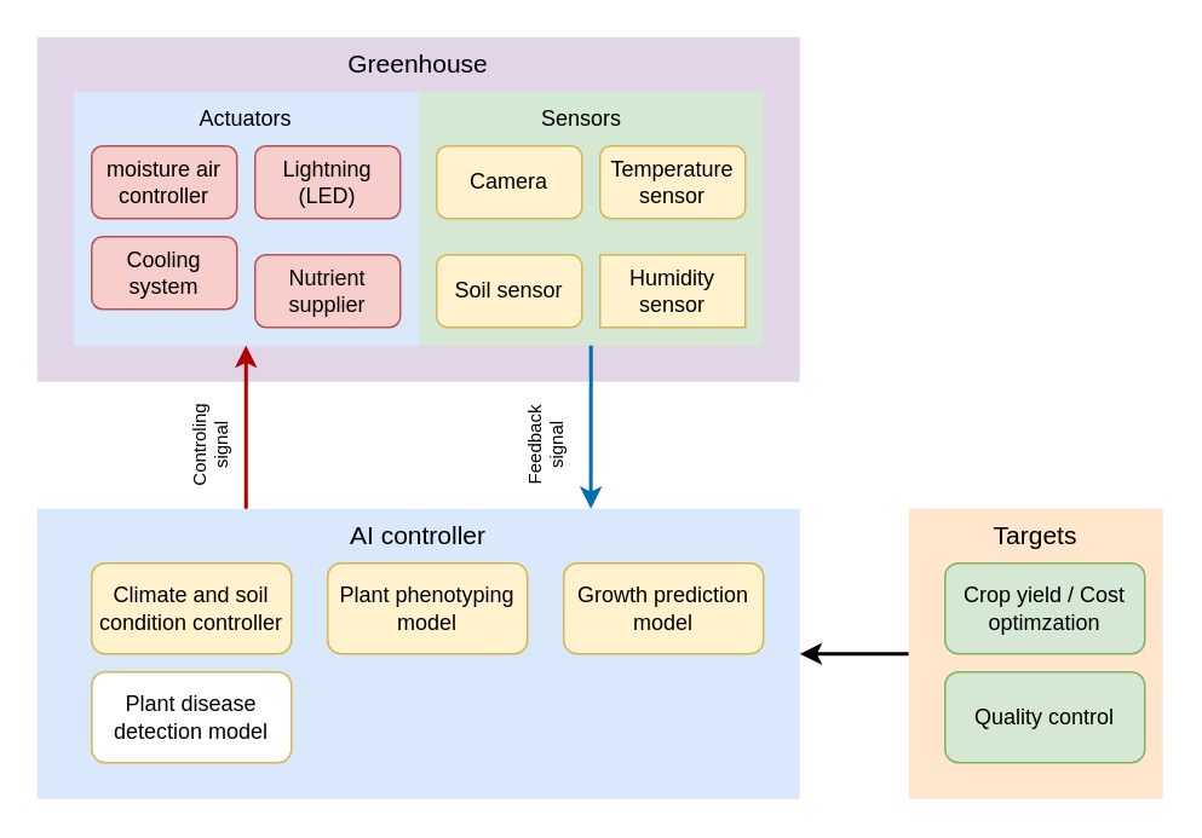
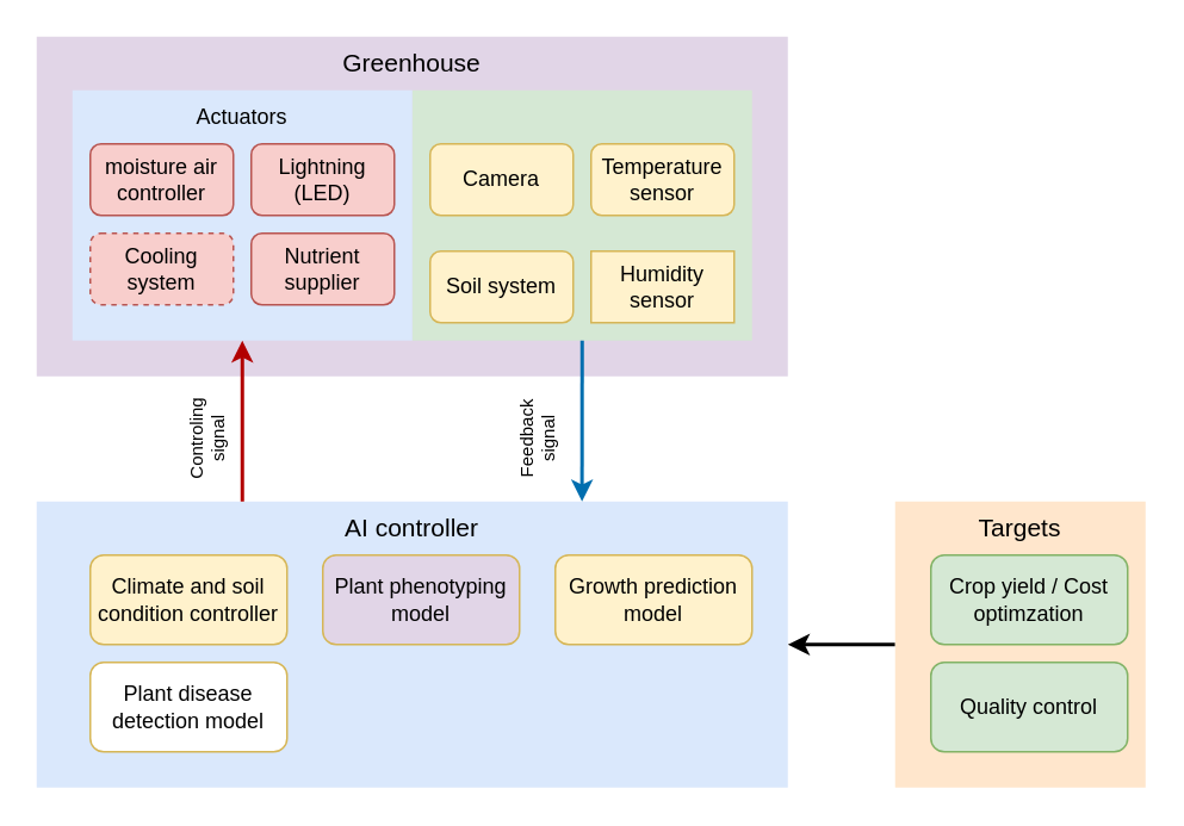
  <mxCell id="0" />
  <mxCell id="1" parent="0" />
  <mxCell id="2" style="edgeStyle=orthogonalEdgeStyle;rounded=0;orthogonalLoop=1;jettySize=auto;html=1;entryX=1;entryY=0.5;entryDx=0;entryDy=0;strokeWidth=2;fontSize=14;" edge="1" parent="1" source="3" target="17"><mxGeometry relative="1" as="geometry" /></mxCell>
  <mxCell id="3" value="" style="rounded=0;whiteSpace=wrap;html=1;fontSize=12;fillColor=#ffe6cc;strokeColor=none;" vertex="1" parent="1"><mxGeometry x="500" y="280" width="140" height="160" as="geometry" /></mxCell>
  <mxCell id="4" value="" style="rounded=0;whiteSpace=wrap;html=1;fillColor=#e1d5e7;strokeColor=none;" vertex="1" parent="1"><mxGeometry x="20" y="20" width="420" height="190" as="geometry" /></mxCell>
  <mxCell id="5" value="" style="rounded=0;whiteSpace=wrap;html=1;fillColor=#d5e8d4;strokeColor=none;" vertex="1" parent="1"><mxGeometry x="230" y="50" width="190" height="140" as="geometry" /></mxCell>
  <mxCell id="6" value="" style="rounded=0;whiteSpace=wrap;html=1;fillColor=#dae8fc;strokeColor=none;" vertex="1" parent="1"><mxGeometry x="40" y="50" width="190" height="140" as="geometry" /></mxCell>
  <mxCell id="7" value="Lightning (LED)" style="rounded=1;whiteSpace=wrap;html=1;fillColor=#f8cecc;strokeColor=#b85450;" vertex="1" parent="1"><mxGeometry x="140" y="80" width="80" height="40" as="geometry" /></mxCell>
  <mxCell id="8" value="Actuators" style="text;html=1;strokeColor=none;fillColor=none;align=center;verticalAlign=middle;whiteSpace=wrap;rounded=0;" vertex="1" parent="1"><mxGeometry x="95" y="50" width="80" height="30" as="geometry" /></mxCell>
- <mxCell id="9" value="Cooling system" style="rounded=1;whiteSpace=wrap;html=1;fillColor=#f8cecc;strokeColor=#b85450;" vertex="1" parent="1"><mxGeometry x="50" y="130" width="80" height="40" as="geometry" /></mxCell>
+ <mxCell id="9" value="Cooling system" style="rounded=1;whiteSpace=wrap;html=1;fillColor=#f8cecc;strokeColor=#b85450;dashed=1;" vertex="1" parent="1"><mxGeometry x="50" y="130" width="80" height="40" as="geometry" /></mxCell>
  <mxCell id="10" value="moisture air controller" style="rounded=1;whiteSpace=wrap;html=1;fillColor=#f8cecc;strokeColor=#b85450;" vertex="1" parent="1"><mxGeometry x="50" y="80" width="80" height="40" as="geometry" /></mxCell>
- <mxCell id="11" value="Nutrient supplier" style="rounded=1;whiteSpace=wrap;html=1;fillColor=#f8cecc;strokeColor=#b85450;" vertex="1" parent="1"><mxGeometry x="140" y="140" width="80" height="40" as="geometry" /></mxCell>
+ <mxCell id="11" value="Nutrient supplier" style="rounded=1;whiteSpace=wrap;html=1;fillColor=#f8cecc;strokeColor=#b85450;" vertex="1" parent="1"><mxGeometry x="140" y="130" width="80" height="40" as="geometry" /></mxCell>
  <mxCell id="12" value="Camera" style="rounded=1;whiteSpace=wrap;html=1;fillColor=#fff2cc;strokeColor=#d6b656;" vertex="1" parent="1"><mxGeometry x="240" y="80" width="80" height="40" as="geometry" /></mxCell>
- <mxCell id="13" value="Sensors" style="text;html=1;strokeColor=none;fillColor=none;align=center;verticalAlign=middle;whiteSpace=wrap;rounded=0;" vertex="1" parent="1"><mxGeometry x="280" y="50" width="80" height="30" as="geometry" /></mxCell>
- <mxCell id="14" value="Soil sensor" style="rounded=1;whiteSpace=wrap;html=1;fillColor=#fff2cc;strokeColor=#d6b656;" vertex="1" parent="1"><mxGeometry x="240" y="140" width="80" height="40" as="geometry" /></mxCell>
+ <mxCell id="14" value="Soil system" style="rounded=1;whiteSpace=wrap;html=1;fillColor=#fff2cc;strokeColor=#d6b656;" vertex="1" parent="1"><mxGeometry x="240" y="140" width="80" height="40" as="geometry" /></mxCell>
  <mxCell id="15" value="Temperature sensor" style="rounded=1;whiteSpace=wrap;html=1;fillColor=#fff2cc;strokeColor=#d6b656;" vertex="1" parent="1"><mxGeometry x="330" y="80" width="80" height="40" as="geometry" /></mxCell>
  <mxCell id="16" value="Humidity sensor" style="whiteSpace=wrap;html=1;fillColor=#fff2cc;strokeColor=#d6b656;rounded=0;" vertex="1" parent="1"><mxGeometry x="330" y="140" width="80" height="40" as="geometry" /></mxCell>
  <mxCell id="17" value="" style="rounded=0;whiteSpace=wrap;html=1;fillColor=#dae8fc;strokeColor=none;" vertex="1" parent="1"><mxGeometry x="20" y="280" width="420" height="160" as="geometry" /></mxCell>
  <mxCell id="18" value="Greenhouse" style="text;html=1;strokeColor=none;fillColor=none;align=center;verticalAlign=middle;whiteSpace=wrap;rounded=0;fontSize=14;" vertex="1" parent="1"><mxGeometry x="20" y="20" width="420" height="30" as="geometry" /></mxCell>
  <mxCell id="19" value="" style="endArrow=classic;html=1;rounded=0;entryX=0.5;entryY=1;entryDx=0;entryDy=0;fillColor=#e51400;strokeColor=#B20000;strokeWidth=2;" edge="1" parent="1" target="6"><mxGeometry width="50" height="50" relative="1" as="geometry"><mxPoint x="135" y="280" as="sourcePoint" /><mxPoint x="180" y="230" as="targetPoint" /></mxGeometry></mxCell>
  <mxCell id="20" value="" style="endArrow=classic;html=1;rounded=0;exitX=0.5;exitY=1;exitDx=0;exitDy=0;entryX=0.726;entryY=0;entryDx=0;entryDy=0;entryPerimeter=0;fillColor=#1ba1e2;strokeColor=#006EAF;strokeWidth=2;" edge="1" parent="1" source="5" target="17"><mxGeometry width="50" height="50" relative="1" as="geometry"><mxPoint x="170" y="330" as="sourcePoint" /><mxPoint x="220" y="280" as="targetPoint" /></mxGeometry></mxCell>
  <mxCell id="21" value="Controling signal" style="text;html=1;strokeColor=none;fillColor=none;align=center;verticalAlign=middle;whiteSpace=wrap;rounded=0;fontSize=10;horizontal=0;" vertex="1" parent="1"><mxGeometry x="95" y="210" width="40" height="70" as="geometry" /></mxCell>
  <mxCell id="22" value="Feedback signal" style="text;html=1;strokeColor=none;fillColor=none;align=center;verticalAlign=middle;whiteSpace=wrap;rounded=0;fontSize=10;horizontal=0;" vertex="1" parent="1"><mxGeometry x="280" y="210" width="40" height="70" as="geometry" /></mxCell>
- <mxCell id="23" value="Plant phenotyping model" style="rounded=1;whiteSpace=wrap;html=1;fillColor=#fff2cc;strokeColor=#d6b656;" vertex="1" parent="1"><mxGeometry x="180" y="310" width="110" height="50" as="geometry" /></mxCell>
+ <mxCell id="23" value="Plant phenotyping model" style="rounded=1;whiteSpace=wrap;html=1;fillColor=#e1d5e7;strokeColor=#d6b656;" vertex="1" parent="1"><mxGeometry x="180" y="310" width="110" height="50" as="geometry" /></mxCell>
  <mxCell id="24" value="Climate and soil condition controller" style="rounded=1;whiteSpace=wrap;html=1;fillColor=#fff2cc;strokeColor=#d6b656;" vertex="1" parent="1"><mxGeometry x="50" y="310" width="110" height="50" as="geometry" /></mxCell>
  <mxCell id="25" value="Growth prediction model" style="rounded=1;whiteSpace=wrap;html=1;fillColor=#fff2cc;strokeColor=#d6b656;" vertex="1" parent="1"><mxGeometry x="310" y="310" width="110" height="50" as="geometry" /></mxCell>
  <mxCell id="26" value="Plant disease detection model" style="rounded=1;whiteSpace=wrap;html=1;fillColor=#ffffff;strokeColor=#d6b656;" vertex="1" parent="1"><mxGeometry x="50" y="370" width="110" height="50" as="geometry" /></mxCell>
  <mxCell id="27" value="Crop yield / Cost optimzation" style="rounded=1;whiteSpace=wrap;html=1;fillColor=#d5e8d4;strokeColor=#82b366;" vertex="1" parent="1"><mxGeometry x="520" y="310" width="110" height="50" as="geometry" /></mxCell>
  <mxCell id="28" value="Quality control" style="rounded=1;whiteSpace=wrap;html=1;fillColor=#d5e8d4;strokeColor=#82b366;" vertex="1" parent="1"><mxGeometry x="520" y="370" width="110" height="50" as="geometry" /></mxCell>
  <mxCell id="29" value="AI controller" style="text;html=1;strokeColor=none;fillColor=none;align=center;verticalAlign=middle;whiteSpace=wrap;rounded=0;fontSize=14;" vertex="1" parent="1"><mxGeometry x="20" y="280" width="420" height="30" as="geometry" /></mxCell>
  <mxCell id="30" value="Targets" style="text;html=1;strokeColor=none;fillColor=none;align=center;verticalAlign=middle;whiteSpace=wrap;rounded=0;fontSize=14;" vertex="1" parent="1"><mxGeometry x="500" y="280" width="140" height="30" as="geometry" /></mxCell>
